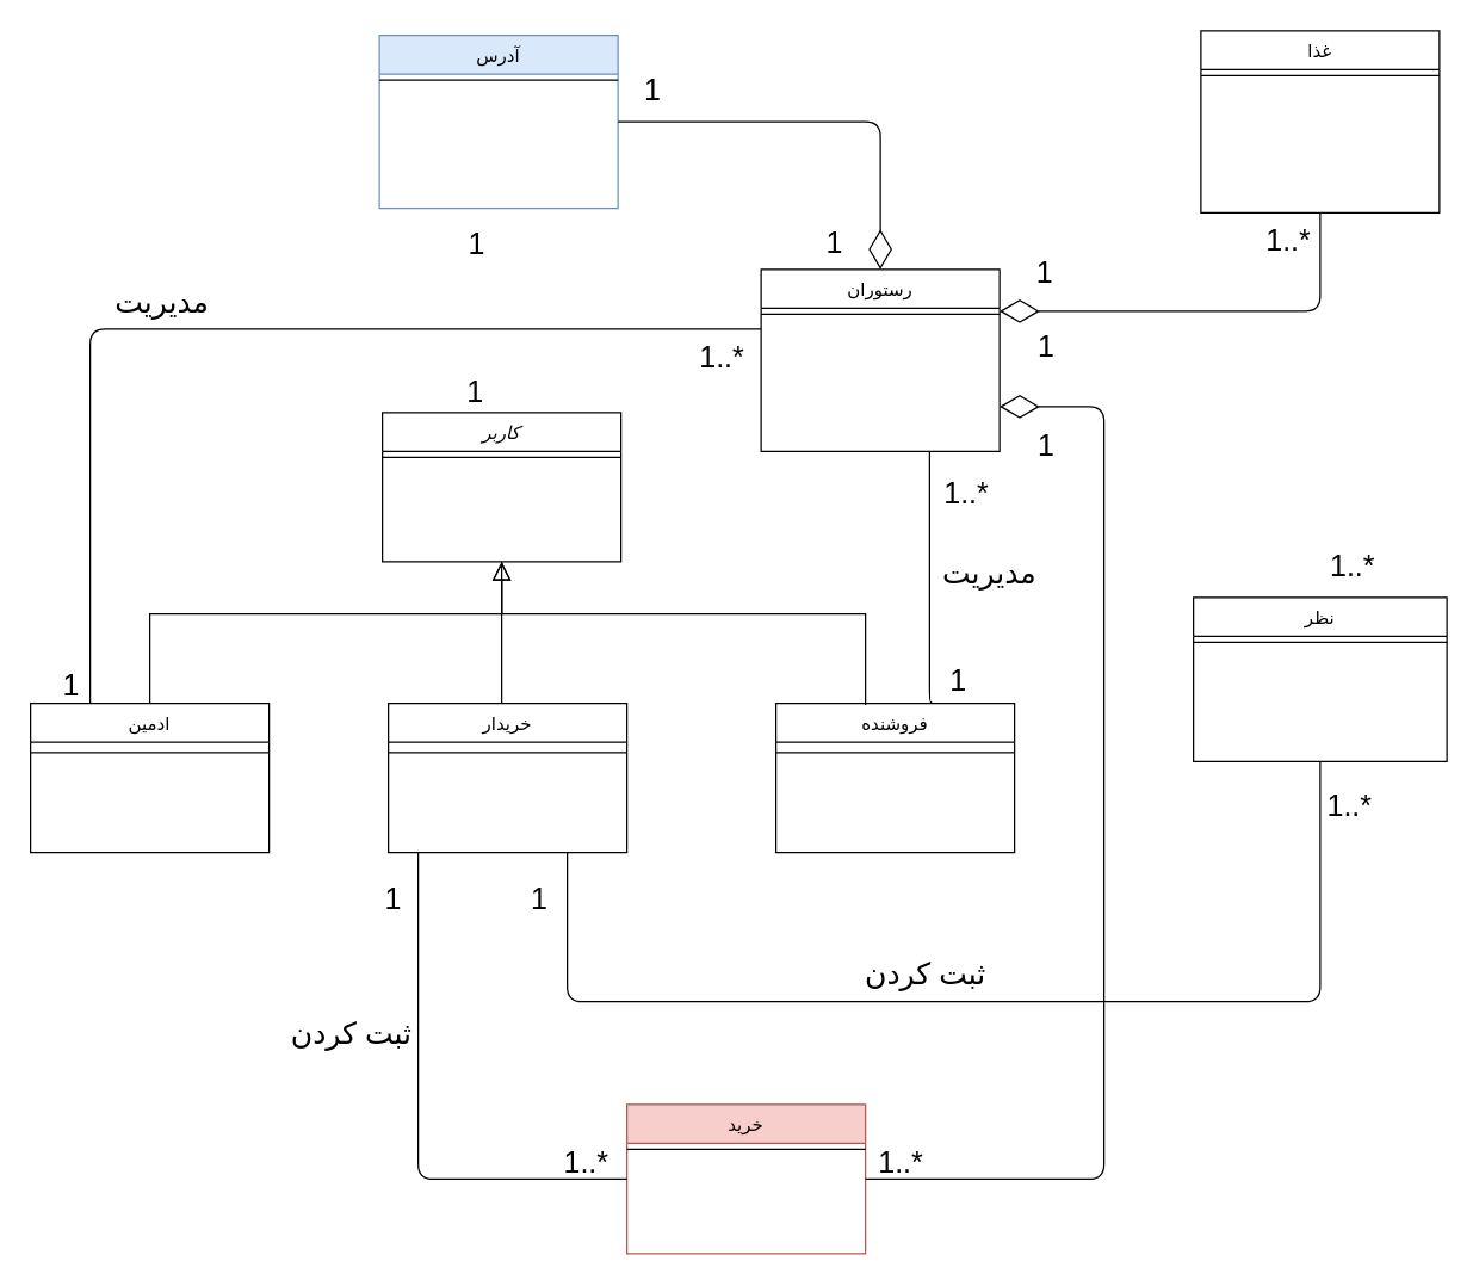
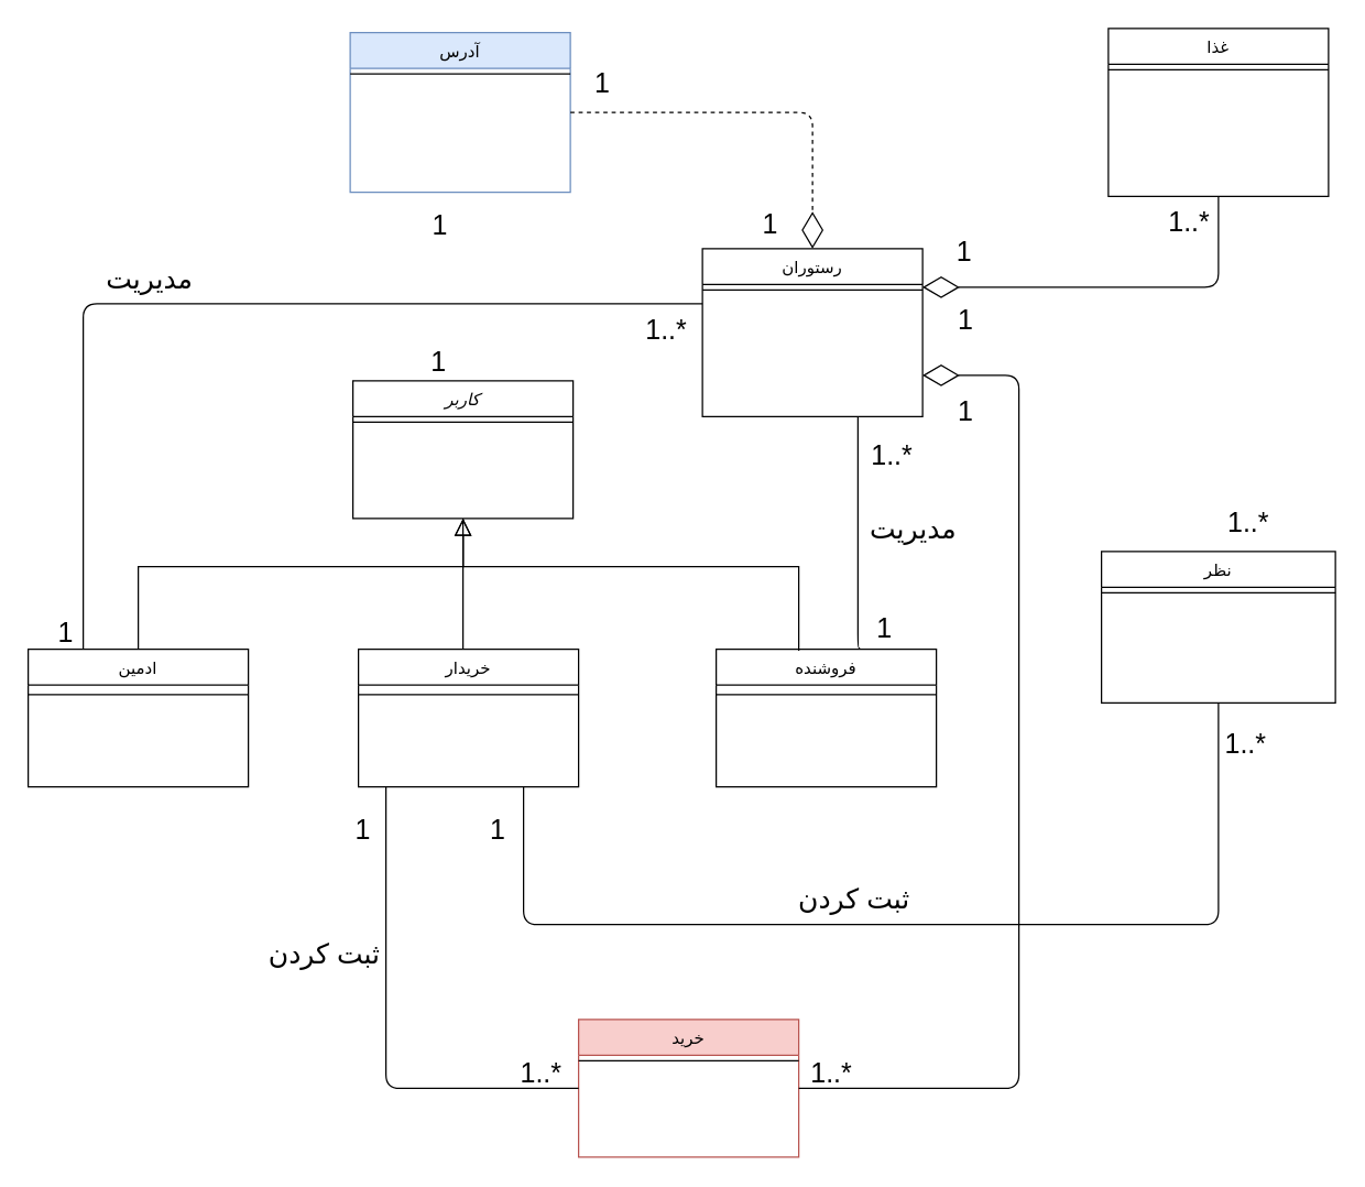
  <mxCell id="0" />
  <mxCell id="1" parent="0" />
  <mxCell id="2" value="فروشنده" style="swimlane;fontStyle=0;align=center;verticalAlign=top;childLayout=stackLayout;horizontal=1;startSize=26;horizontalStack=0;resizeParent=1;resizeLast=0;collapsible=1;marginBottom=0;rounded=0;shadow=0;strokeWidth=1;" parent="1" vertex="1"><mxGeometry x="520" y="471" width="160" height="100" as="geometry"><mxRectangle x="130" y="380" width="160" height="26" as="alternateBounds" /></mxGeometry></mxCell>
  <mxCell id="3" value="" style="line;html=1;strokeWidth=1;align=left;verticalAlign=middle;spacingTop=-1;spacingLeft=3;spacingRight=3;rotatable=0;labelPosition=right;points=[];portConstraint=eastwest;" parent="2" vertex="1"><mxGeometry y="26" width="160" height="14" as="geometry" /></mxCell>
  <mxCell id="4" value="خریدار" style="swimlane;fontStyle=0;align=center;verticalAlign=top;childLayout=stackLayout;horizontal=1;startSize=26;horizontalStack=0;resizeParent=1;resizeLast=0;collapsible=1;marginBottom=0;rounded=0;shadow=0;strokeWidth=1;" parent="1" vertex="1"><mxGeometry x="260" y="471" width="160" height="100" as="geometry"><mxRectangle x="340" y="380" width="170" height="26" as="alternateBounds" /></mxGeometry></mxCell>
  <mxCell id="5" value="" style="line;html=1;strokeWidth=1;align=left;verticalAlign=middle;spacingTop=-1;spacingLeft=3;spacingRight=3;rotatable=0;labelPosition=right;points=[];portConstraint=eastwest;" parent="4" vertex="1"><mxGeometry y="26" width="160" height="14" as="geometry" /></mxCell>
  <mxCell id="6" value="ادمین&#10;" style="swimlane;fontStyle=0;align=center;verticalAlign=top;childLayout=stackLayout;horizontal=1;startSize=26;horizontalStack=0;resizeParent=1;resizeLast=0;collapsible=1;marginBottom=0;rounded=0;shadow=0;strokeWidth=1;" parent="1" vertex="1"><mxGeometry x="20" y="471" width="160" height="100" as="geometry"><mxRectangle x="550" y="140" width="160" height="26" as="alternateBounds" /></mxGeometry></mxCell>
  <mxCell id="7" value="" style="line;html=1;strokeWidth=1;align=left;verticalAlign=middle;spacingTop=-1;spacingLeft=3;spacingRight=3;rotatable=0;labelPosition=right;points=[];portConstraint=eastwest;" parent="6" vertex="1"><mxGeometry y="26" width="160" height="14" as="geometry" /></mxCell>
  <mxCell id="8" value="خرید" style="swimlane;fontStyle=0;align=center;verticalAlign=top;childLayout=stackLayout;horizontal=1;startSize=26;horizontalStack=0;resizeParent=1;resizeLast=0;collapsible=1;marginBottom=0;rounded=0;shadow=0;strokeWidth=1;fillColor=#f8cecc;strokeColor=#b85450;" parent="1" vertex="1"><mxGeometry x="420" y="740" width="160" height="100" as="geometry"><mxRectangle x="340" y="380" width="170" height="26" as="alternateBounds" /></mxGeometry></mxCell>
  <mxCell id="9" value="" style="line;html=1;strokeWidth=1;align=left;verticalAlign=middle;spacingTop=-1;spacingLeft=3;spacingRight=3;rotatable=0;labelPosition=right;points=[];portConstraint=eastwest;" parent="8" vertex="1"><mxGeometry y="26" width="160" height="8" as="geometry" /></mxCell>
  <mxCell id="10" value="نظر" style="swimlane;fontStyle=0;align=center;verticalAlign=top;childLayout=stackLayout;horizontal=1;startSize=26;horizontalStack=0;resizeParent=1;resizeLast=0;collapsible=1;marginBottom=0;rounded=0;shadow=0;strokeWidth=1;" parent="1" vertex="1"><mxGeometry x="800" y="400" width="170" height="110" as="geometry"><mxRectangle x="340" y="380" width="170" height="26" as="alternateBounds" /></mxGeometry></mxCell>
  <mxCell id="11" value="" style="line;html=1;strokeWidth=1;align=left;verticalAlign=middle;spacingTop=-1;spacingLeft=3;spacingRight=3;rotatable=0;labelPosition=right;points=[];portConstraint=eastwest;" parent="10" vertex="1"><mxGeometry y="26" width="170" height="8" as="geometry" /></mxCell>
  <mxCell id="12" value="آدرس" style="swimlane;fontStyle=0;align=center;verticalAlign=top;childLayout=stackLayout;horizontal=1;startSize=26;horizontalStack=0;resizeParent=1;resizeLast=0;collapsible=1;marginBottom=0;rounded=0;shadow=0;strokeWidth=1;fillColor=#dae8fc;strokeColor=#6c8ebf;" parent="1" vertex="1"><mxGeometry x="254" y="23" width="160" height="116" as="geometry"><mxRectangle x="334" y="540" width="170" height="26" as="alternateBounds" /></mxGeometry></mxCell>
  <mxCell id="13" value="" style="line;html=1;strokeWidth=1;align=left;verticalAlign=middle;spacingTop=-1;spacingLeft=3;spacingRight=3;rotatable=0;labelPosition=right;points=[];portConstraint=eastwest;" parent="12" vertex="1"><mxGeometry y="26" width="160" height="8" as="geometry" /></mxCell>
  <mxCell id="14" value="غذا" style="swimlane;fontStyle=0;align=center;verticalAlign=top;childLayout=stackLayout;horizontal=1;startSize=26;horizontalStack=0;resizeParent=1;resizeLast=0;collapsible=1;marginBottom=0;rounded=0;shadow=0;strokeWidth=1;" parent="1" vertex="1"><mxGeometry x="805" y="20" width="160" height="122" as="geometry"><mxRectangle x="860" y="480" width="170" height="26" as="alternateBounds" /></mxGeometry></mxCell>
  <mxCell id="15" value="" style="line;html=1;strokeWidth=1;align=left;verticalAlign=middle;spacingTop=-1;spacingLeft=3;spacingRight=3;rotatable=0;labelPosition=right;points=[];portConstraint=eastwest;" parent="14" vertex="1"><mxGeometry y="26" width="160" height="8" as="geometry" /></mxCell>
  <mxCell id="16" value="کاربر" style="swimlane;fontStyle=2;align=center;verticalAlign=top;childLayout=stackLayout;horizontal=1;startSize=26;horizontalStack=0;resizeParent=1;resizeLast=0;collapsible=1;marginBottom=0;rounded=0;shadow=0;strokeWidth=1;" parent="1" vertex="1"><mxGeometry x="256" y="276" width="160" height="100" as="geometry"><mxRectangle x="230" y="140" width="160" height="26" as="alternateBounds" /></mxGeometry></mxCell>
  <mxCell id="17" value="" style="line;html=1;strokeWidth=1;align=left;verticalAlign=middle;spacingTop=-1;spacingLeft=3;spacingRight=3;rotatable=0;labelPosition=right;points=[];portConstraint=eastwest;" parent="16" vertex="1"><mxGeometry y="26" width="160" height="8" as="geometry" /></mxCell>
  <mxCell id="18" value="" style="endArrow=none;endSize=10;endFill=0;shadow=0;strokeWidth=1;rounded=0;edgeStyle=elbowEdgeStyle;elbow=vertical;exitX=0.375;exitY=0.01;exitDx=0;exitDy=0;entryX=0.5;entryY=1;entryDx=0;entryDy=0;exitPerimeter=0;" parent="1" source="2" target="16" edge="1"><mxGeometry width="160" relative="1" as="geometry"><mxPoint x="476" y="478" as="sourcePoint" /><mxPoint x="366" y="376" as="targetPoint" /><Array as="points"><mxPoint x="456" y="411" /><mxPoint x="336" y="431" /></Array></mxGeometry></mxCell>
  <mxCell id="19" value="" style="endArrow=block;endSize=10;endFill=0;shadow=0;strokeWidth=1;rounded=0;edgeStyle=elbowEdgeStyle;elbow=vertical;entryX=0.5;entryY=1;entryDx=0;entryDy=0;" parent="1" source="4" edge="1"><mxGeometry width="160" relative="1" as="geometry"><mxPoint x="600" y="471" as="sourcePoint" /><mxPoint x="336" y="376" as="targetPoint" /><Array as="points"><mxPoint x="336" y="451" /></Array></mxGeometry></mxCell>
  <mxCell id="20" value="" style="endArrow=block;endSize=10;endFill=0;shadow=0;strokeWidth=1;rounded=0;edgeStyle=elbowEdgeStyle;elbow=vertical;entryX=0.5;entryY=1;entryDx=0;entryDy=0;exitX=0.5;exitY=0;exitDx=0;exitDy=0;" parent="1" source="6" edge="1"><mxGeometry width="160" relative="1" as="geometry"><mxPoint x="336" y="471" as="sourcePoint" /><mxPoint x="336" y="376" as="targetPoint" /><Array as="points"><mxPoint x="316" y="411" /><mxPoint x="336" y="451" /></Array></mxGeometry></mxCell>
  <mxCell id="21" value="رستوران" style="swimlane;fontStyle=0;align=center;verticalAlign=top;childLayout=stackLayout;horizontal=1;startSize=26;horizontalStack=0;resizeParent=1;resizeLast=0;collapsible=1;marginBottom=0;rounded=0;shadow=0;strokeWidth=1;" parent="1" vertex="1"><mxGeometry x="510" y="180" width="160" height="122" as="geometry"><mxRectangle x="340" y="380" width="170" height="26" as="alternateBounds" /></mxGeometry></mxCell>
  <mxCell id="22" value="" style="line;html=1;strokeWidth=1;align=left;verticalAlign=middle;spacingTop=-1;spacingLeft=3;spacingRight=3;rotatable=0;labelPosition=right;points=[];portConstraint=eastwest;" parent="21" vertex="1"><mxGeometry y="26" width="160" height="8" as="geometry" /></mxCell>
- <mxCell id="23" value="" style="endArrow=diamondThin;endFill=0;endSize=24;html=1;fontSize=36;exitX=1;exitY=0.5;exitDx=0;exitDy=0;entryX=0.5;entryY=0;entryDx=0;entryDy=0;" parent="1" source="12" target="21" edge="1"><mxGeometry width="160" relative="1" as="geometry"><mxPoint x="416.08" y="138.006" as="sourcePoint" /><mxPoint x="336" y="276" as="targetPoint" /><Array as="points"><mxPoint x="590" y="81" /></Array></mxGeometry></mxCell>
+ <mxCell id="23" value="" style="endArrow=diamondThin;endFill=0;endSize=24;html=1;fontSize=36;exitX=1;exitY=0.5;exitDx=0;exitDy=0;entryX=0.5;entryY=0;entryDx=0;entryDy=0;dashed=1;" parent="1" source="12" target="21" edge="1"><mxGeometry width="160" relative="1" as="geometry"><mxPoint x="416.08" y="138.006" as="sourcePoint" /><mxPoint x="336" y="276" as="targetPoint" /><Array as="points"><mxPoint x="590" y="81" /></Array></mxGeometry></mxCell>
  <mxCell id="24" value="&lt;font style=&quot;font-size: 20px&quot;&gt;مدیریت&lt;/font&gt;" style="verticalAlign=bottom;html=1;endArrow=none;edgeStyle=orthogonalEdgeStyle;fontSize=36;exitX=0.653;exitY=-0.009;exitDx=0;exitDy=0;exitPerimeter=0;" parent="1" source="2" edge="1"><mxGeometry x="-0.17" y="-40" relative="1" as="geometry"><mxPoint x="625.08" y="473.6" as="sourcePoint" /><mxPoint x="623" y="302" as="targetPoint" /><Array as="points"><mxPoint x="623" y="470" /></Array><mxPoint as="offset" /></mxGeometry></mxCell>
  <mxCell id="25" value="&lt;font style=&quot;font-size: 20px&quot;&gt;1&lt;/font&gt;" style="resizable=0;html=1;align=left;verticalAlign=top;labelBackgroundColor=none;fontSize=10" parent="24" connectable="0" vertex="1"><mxGeometry x="-1" relative="1" as="geometry"><mxPoint x="11" y="-33" as="offset" /></mxGeometry></mxCell>
  <mxCell id="26" value="&lt;font style=&quot;font-size: 20px&quot;&gt;&amp;nbsp;1..*&lt;/font&gt;" style="resizable=0;html=1;align=right;verticalAlign=top;labelBackgroundColor=none;fontSize=10" parent="24" connectable="0" vertex="1"><mxGeometry x="0.9" relative="1" as="geometry"><mxPoint x="40" as="offset" /></mxGeometry></mxCell>
  <mxCell id="27" value="&lt;font style=&quot;font-size: 20px&quot;&gt;&lt;font style=&quot;font-size: 20px&quot;&gt;ثبت کردن&lt;/font&gt;&lt;br&gt;&lt;/font&gt;" style="verticalAlign=bottom;html=1;endArrow=none;edgeStyle=orthogonalEdgeStyle;fontSize=36;entryX=0.5;entryY=1;entryDx=0;entryDy=0;strokeWidth=1;" parent="1" target="10" edge="1"><mxGeometry x="-0.112" relative="1" as="geometry"><mxPoint x="380" y="571" as="sourcePoint" /><mxPoint x="747" y="500" as="targetPoint" /><Array as="points"><mxPoint x="380" y="571" /><mxPoint x="380" y="671" /><mxPoint x="880" y="671" /></Array><mxPoint as="offset" /></mxGeometry></mxCell>
  <mxCell id="28" value="" style="endArrow=diamondThin;endFill=0;endSize=24;html=1;fontSize=36;exitX=0.5;exitY=1;exitDx=0;exitDy=0;entryX=1;entryY=0.077;entryDx=0;entryDy=0;entryPerimeter=0;" parent="1" source="14" edge="1"><mxGeometry width="160" relative="1" as="geometry"><mxPoint x="640" y="60" as="sourcePoint" /><mxPoint x="670" y="208.002" as="targetPoint" /><Array as="points"><mxPoint x="885" y="208" /><mxPoint x="860" y="208" /></Array></mxGeometry></mxCell>
  <mxCell id="29" value="1" style="edgeLabel;html=1;align=center;verticalAlign=middle;resizable=0;points=[];fontSize=20;" parent="1" vertex="1" connectable="0"><mxGeometry x="699.999" y="139.001" as="geometry"><mxPoint x="-381" y="22" as="offset" /></mxGeometry></mxCell>
  <mxCell id="30" value="1" style="edgeLabel;html=1;align=center;verticalAlign=middle;resizable=0;points=[];fontSize=20;" parent="1" vertex="1" connectable="0"><mxGeometry x="317" y="260" as="geometry" /></mxCell>
  <mxCell id="31" value="1" style="edgeLabel;html=1;align=center;verticalAlign=middle;resizable=0;points=[];fontSize=20;" parent="1" vertex="1" connectable="0"><mxGeometry x="560" y="160" as="geometry"><mxPoint x="-2" as="offset" /></mxGeometry></mxCell>
  <mxCell id="32" value="1" style="edgeLabel;html=1;align=center;verticalAlign=middle;resizable=0;points=[];fontSize=20;" parent="1" vertex="1" connectable="0"><mxGeometry x="700" y="184" as="geometry"><mxPoint x="-1" y="-4" as="offset" /></mxGeometry></mxCell>
  <mxCell id="33" value="&lt;font style=&quot;font-size: 20px&quot;&gt;&amp;nbsp;1..*&lt;/font&gt;" style="resizable=0;html=1;align=right;verticalAlign=top;labelBackgroundColor=none;fontSize=10" parent="1" connectable="0" vertex="1"><mxGeometry x="879" y="142" as="geometry" /></mxCell>
  <mxCell id="34" value="&lt;font style=&quot;font-size: 20px&quot;&gt;مدیریت&lt;/font&gt;" style="verticalAlign=bottom;html=1;endArrow=none;edgeStyle=orthogonalEdgeStyle;fontSize=36;exitX=0.25;exitY=0;exitDx=0;exitDy=0;" parent="1" source="6" edge="1"><mxGeometry x="-0.147" relative="1" as="geometry"><mxPoint x="140" y="260" as="sourcePoint" /><mxPoint x="510" y="220" as="targetPoint" /><Array as="points"><mxPoint x="60" y="220" /><mxPoint x="510" y="220" /></Array><mxPoint as="offset" /></mxGeometry></mxCell>
  <mxCell id="35" value="&lt;font style=&quot;font-size: 20px&quot;&gt;1&lt;/font&gt;" style="resizable=0;html=1;align=left;verticalAlign=top;labelBackgroundColor=none;fontSize=10" parent="34" connectable="0" vertex="1"><mxGeometry x="-1" relative="1" as="geometry"><mxPoint x="-20" y="-31" as="offset" /></mxGeometry></mxCell>
  <mxCell id="36" value="&lt;font style=&quot;font-size: 20px&quot;&gt;&amp;nbsp;1..*&lt;/font&gt;" style="resizable=0;html=1;align=right;verticalAlign=top;labelBackgroundColor=none;fontSize=10" parent="34" connectable="0" vertex="1"><mxGeometry x="0.9" relative="1" as="geometry"><mxPoint x="24" as="offset" /></mxGeometry></mxCell>
  <mxCell id="37" value="" style="endArrow=diamondThin;endFill=0;endSize=24;html=1;fontSize=36;strokeWidth=1;exitX=1;exitY=0.5;exitDx=0;exitDy=0;" parent="1" source="8" edge="1"><mxGeometry width="160" relative="1" as="geometry"><mxPoint x="720" y="800" as="sourcePoint" /><mxPoint x="670" y="272" as="targetPoint" /><Array as="points"><mxPoint x="740" y="790" /><mxPoint x="740" y="272" /></Array></mxGeometry></mxCell>
  <mxCell id="38" value="&lt;font style=&quot;font-size: 20px&quot;&gt;ثبت کردن&lt;br&gt;&lt;/font&gt;" style="verticalAlign=bottom;html=1;endArrow=none;edgeStyle=orthogonalEdgeStyle;fontSize=36;entryX=0;entryY=0.5;entryDx=0;entryDy=0;strokeWidth=1;" parent="1" target="8" edge="1"><mxGeometry x="-0.226" y="-45" relative="1" as="geometry"><mxPoint x="280" y="571" as="sourcePoint" /><mxPoint x="464" y="792.988" as="targetPoint" /><Array as="points"><mxPoint x="280" y="790" /></Array><mxPoint y="1" as="offset" /></mxGeometry></mxCell>
  <mxCell id="39" value="&lt;font style=&quot;font-size: 20px&quot;&gt;&amp;nbsp;1..*&lt;/font&gt;" style="resizable=0;html=1;align=right;verticalAlign=top;labelBackgroundColor=none;fontSize=10" parent="1" connectable="0" vertex="1"><mxGeometry x="922" y="360" as="geometry" /></mxCell>
  <mxCell id="40" value="1" style="edgeLabel;html=1;align=center;verticalAlign=middle;resizable=0;points=[];fontSize=20;" parent="1" vertex="1" connectable="0"><mxGeometry x="700" y="230" as="geometry" /></mxCell>
  <mxCell id="41" value="1" style="edgeLabel;html=1;align=center;verticalAlign=middle;resizable=0;points=[];fontSize=20;" parent="1" vertex="1" connectable="0"><mxGeometry x="700" y="296" as="geometry" /></mxCell>
  <mxCell id="42" value="&lt;font style=&quot;font-size: 20px&quot;&gt;&amp;nbsp;1..*&lt;/font&gt;" style="resizable=0;html=1;align=right;verticalAlign=top;labelBackgroundColor=none;fontSize=10" parent="1" connectable="0" vertex="1"><mxGeometry x="619" y="760" as="geometry" /></mxCell>
  <mxCell id="43" value="&lt;font style=&quot;font-size: 20px&quot;&gt;&amp;nbsp;1..*&lt;/font&gt;" style="resizable=0;html=1;align=right;verticalAlign=top;labelBackgroundColor=none;fontSize=10" parent="1" connectable="0" vertex="1"><mxGeometry x="408" y="760" as="geometry" /></mxCell>
  <mxCell id="44" value="1" style="edgeLabel;html=1;align=center;verticalAlign=middle;resizable=0;points=[];fontSize=20;" parent="1" vertex="1" connectable="0"><mxGeometry x="360" y="600" as="geometry" /></mxCell>
  <mxCell id="45" value="1" style="edgeLabel;html=1;align=center;verticalAlign=middle;resizable=0;points=[];fontSize=20;" parent="1" vertex="1" connectable="0"><mxGeometry x="240" y="600" as="geometry"><mxPoint x="22" as="offset" /></mxGeometry></mxCell>
  <mxCell id="46" value="&lt;font style=&quot;font-size: 20px&quot;&gt;&amp;nbsp;1..*&lt;/font&gt;" style="resizable=0;html=1;align=right;verticalAlign=top;labelBackgroundColor=none;fontSize=10" parent="1" connectable="0" vertex="1"><mxGeometry x="920" y="521" as="geometry" /></mxCell>
  <mxCell id="47" value="1" style="edgeLabel;html=1;align=center;verticalAlign=middle;resizable=0;points=[];fontSize=20;" parent="1" vertex="1" connectable="0"><mxGeometry x="578" y="163" as="geometry"><mxPoint x="-142" y="-105" as="offset" /></mxGeometry></mxCell>
